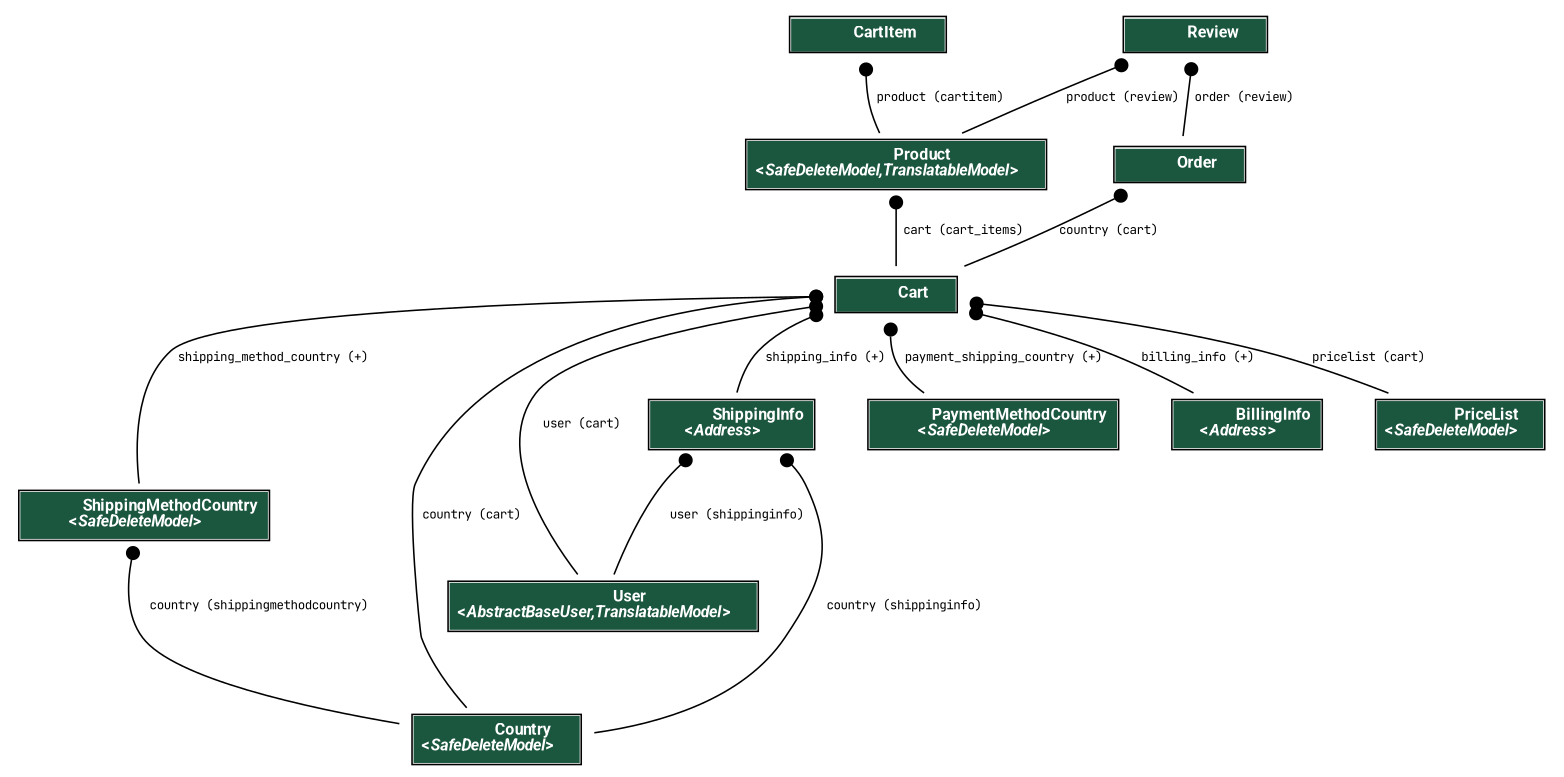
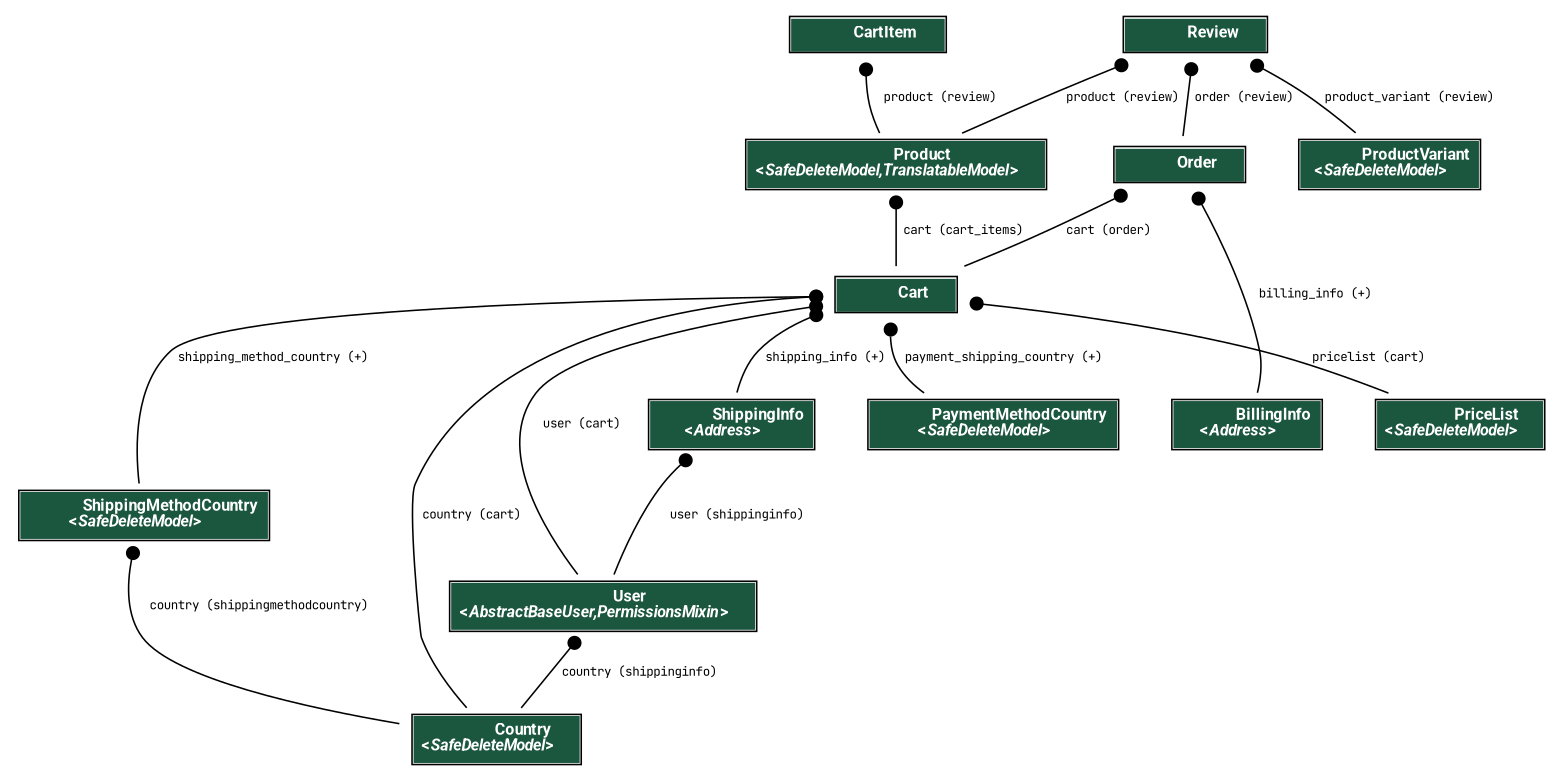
  digraph {
    fontname="JetBrains Mono"
    fontsize=8
    rankdir=TB
    splines=true
    node [fontname="JetBrains Mono" fontsize=8 shape=plaintext]
    edge [arrowhead=none arrowtail=dot dir=both fontname="JetBrains Mono" fontsize=8]
    n1 [label=<     <TABLE BGCOLOR="white" BORDER="1" CELLBORDER="0" CELLSPACING="0">     <TR><TD COLSPAN="2" CELLPADDING="5" ALIGN="CENTER" BGCOLOR="#1b563f">     <FONT FACE="Roboto" COLOR="white" POINT-SIZE="10"><B>     ShippingMethodCountry<BR/>&lt;<FONT FACE="Roboto"><I>SafeDeleteModel</I></FONT>&gt;     </B></FONT></TD></TR>        </TABLE>     >]
    n2 [label=<     <TABLE BGCOLOR="white" BORDER="1" CELLBORDER="0" CELLSPACING="0">     <TR><TD COLSPAN="2" CELLPADDING="5" ALIGN="CENTER" BGCOLOR="#1b563f">     <FONT FACE="Roboto" COLOR="white" POINT-SIZE="10"><B>     Country<BR/>&lt;<FONT FACE="Roboto"><I>SafeDeleteModel</I></FONT>&gt;     </B></FONT></TD></TR>        </TABLE>     >]
    n3 [label=<     <TABLE BGCOLOR="white" BORDER="1" CELLBORDER="0" CELLSPACING="0">     <TR><TD COLSPAN="2" CELLPADDING="5" ALIGN="CENTER" BGCOLOR="#1b563f">     <FONT FACE="Roboto" COLOR="white" POINT-SIZE="10"><B>     PaymentMethodCountry<BR/>&lt;<FONT FACE="Roboto"><I>SafeDeleteModel</I></FONT>&gt;     </B></FONT></TD></TR>        </TABLE>     >]
    n4 [label=<     <TABLE BGCOLOR="white" BORDER="1" CELLBORDER="0" CELLSPACING="0">     <TR><TD COLSPAN="2" CELLPADDING="5" ALIGN="CENTER" BGCOLOR="#1b563f">     <FONT FACE="Roboto" COLOR="white" POINT-SIZE="10"><B>     Cart     </B></FONT></TD></TR>        </TABLE>     >]
-   n5 [label=<     <TABLE BGCOLOR="white" BORDER="1" CELLBORDER="0" CELLSPACING="0">     <TR><TD COLSPAN="2" CELLPADDING="5" ALIGN="CENTER" BGCOLOR="#1b563f">     <FONT FACE="Roboto" COLOR="white" POINT-SIZE="10"><B>     User<BR/>&lt;<FONT FACE="Roboto"><I>AbstractBaseUser,TranslatableModel</I></FONT>&gt;     </B></FONT></TD></TR>     </TABLE>     >]
+   n5 [label=<     <TABLE BGCOLOR="white" BORDER="1" CELLBORDER="0" CELLSPACING="0">     <TR><TD COLSPAN="2" CELLPADDING="5" ALIGN="CENTER" BGCOLOR="#1b563f">     <FONT FACE="Roboto" COLOR="white" POINT-SIZE="10"><B>     User<BR/>&lt;<FONT FACE="Roboto"><I>AbstractBaseUser,PermissionsMixin</I></FONT>&gt;     </B></FONT></TD></TR>     </TABLE>     >]
    n6 [label=<     <TABLE BGCOLOR="white" BORDER="1" CELLBORDER="0" CELLSPACING="0">     <TR><TD COLSPAN="2" CELLPADDING="5" ALIGN="CENTER" BGCOLOR="#1b563f">     <FONT FACE="Roboto" COLOR="white" POINT-SIZE="10"><B>     BillingInfo<BR/>&lt;<FONT FACE="Roboto"><I>Address</I></FONT>&gt;     </B></FONT></TD></TR>        </TABLE>     >]
    n7 [label=<     <TABLE BGCOLOR="white" BORDER="1" CELLBORDER="0" CELLSPACING="0">     <TR><TD COLSPAN="2" CELLPADDING="5" ALIGN="CENTER" BGCOLOR="#1b563f">     <FONT FACE="Roboto" COLOR="white" POINT-SIZE="10"><B>     ShippingInfo<BR/>&lt;<FONT FACE="Roboto"><I>Address</I></FONT>&gt;     </B></FONT></TD></TR>        </TABLE>     >]
    n8 [label=<     <TABLE BGCOLOR="white" BORDER="1" CELLBORDER="0" CELLSPACING="0">     <TR><TD COLSPAN="2" CELLPADDING="5" ALIGN="CENTER" BGCOLOR="#1b563f">     <FONT FACE="Roboto" COLOR="white" POINT-SIZE="10"><B>     PriceList<BR/>&lt;<FONT FACE="Roboto"><I>SafeDeleteModel</I></FONT>&gt;     </B></FONT></TD></TR>        </TABLE>     >]
    n9 [label=<     <TABLE BGCOLOR="white" BORDER="1" CELLBORDER="0" CELLSPACING="0">     <TR><TD COLSPAN="2" CELLPADDING="5" ALIGN="CENTER" BGCOLOR="#1b563f">     <FONT FACE="Roboto" COLOR="white" POINT-SIZE="10"><B>     CartItem     </B></FONT></TD></TR>        </TABLE>     >]
    n10 [label=<     <TABLE BGCOLOR="white" BORDER="1" CELLBORDER="0" CELLSPACING="0">     <TR><TD COLSPAN="2" CELLPADDING="5" ALIGN="CENTER" BGCOLOR="#1b563f">     <FONT FACE="Roboto" COLOR="white" POINT-SIZE="10"><B>     Product<BR/>&lt;<FONT FACE="Roboto"><I>SafeDeleteModel,TranslatableModel</I></FONT>&gt;     </B></FONT></TD></TR>        </TABLE>     >]
+   n11 [label=<     <TABLE BGCOLOR="white" BORDER="1" CELLBORDER="0" CELLSPACING="0">     <TR><TD COLSPAN="2" CELLPADDING="5" ALIGN="CENTER" BGCOLOR="#1b563f">     <FONT FACE="Roboto" COLOR="white" POINT-SIZE="10"><B>     ProductVariant<BR/>&lt;<FONT FACE="Roboto"><I>SafeDeleteModel</I></FONT>&gt;     </B></FONT></TD></TR>        </TABLE>     >]
    n12 [label=<     <TABLE BGCOLOR="white" BORDER="1" CELLBORDER="0" CELLSPACING="0">     <TR><TD COLSPAN="2" CELLPADDING="5" ALIGN="CENTER" BGCOLOR="#1b563f">     <FONT FACE="Roboto" COLOR="white" POINT-SIZE="10"><B>     Order     </B></FONT></TD></TR>        </TABLE>     >]
    n13 [label=<     <TABLE BGCOLOR="white" BORDER="1" CELLBORDER="0" CELLSPACING="0">     <TR><TD COLSPAN="2" CELLPADDING="5" ALIGN="CENTER" BGCOLOR="#1b563f">     <FONT FACE="Roboto" COLOR="white" POINT-SIZE="10"><B>     Review     </B></FONT></TD></TR>        </TABLE>     >]
    n1 -> n2 [label=" country (shippingmethodcountry)"]
    n4 -> n1 [label=" shipping_method_country (+)"]
    n4 -> n2 [label=" country (cart)"]
    n4 -> n3 [label=" payment_shipping_country (+)"]
    n4 -> n5 [label=" user (cart)"]
-   n4 -> n6 [label=" billing_info (+)"]
+   n12 -> n6 [label=" billing_info (+)"]
    n4 -> n7 [label=" shipping_info (+)"]
    n4 -> n8 [label=" pricelist (cart)"]
-   n7 -> n2 [label=" country (shippinginfo)"]
+   n5 -> n2 [label=" country (shippinginfo)"]
    n7 -> n5 [label=" user (shippinginfo)"]
-   n9 -> n10 [label=" product (cartitem)"]
+   n9 -> n10 [label=" product (review)"]
    n10 -> n4 [label=" cart (cart_items)"]
-   n12 -> n4 [label=" country (cart)"]
+   n12 -> n4 [label=" cart (order)"]
    n13 -> n10 [label=" product (review)"]
+   n13 -> n11 [label=" product_variant (review)"]
    n13 -> n12 [label=" order (review)"]
  }
